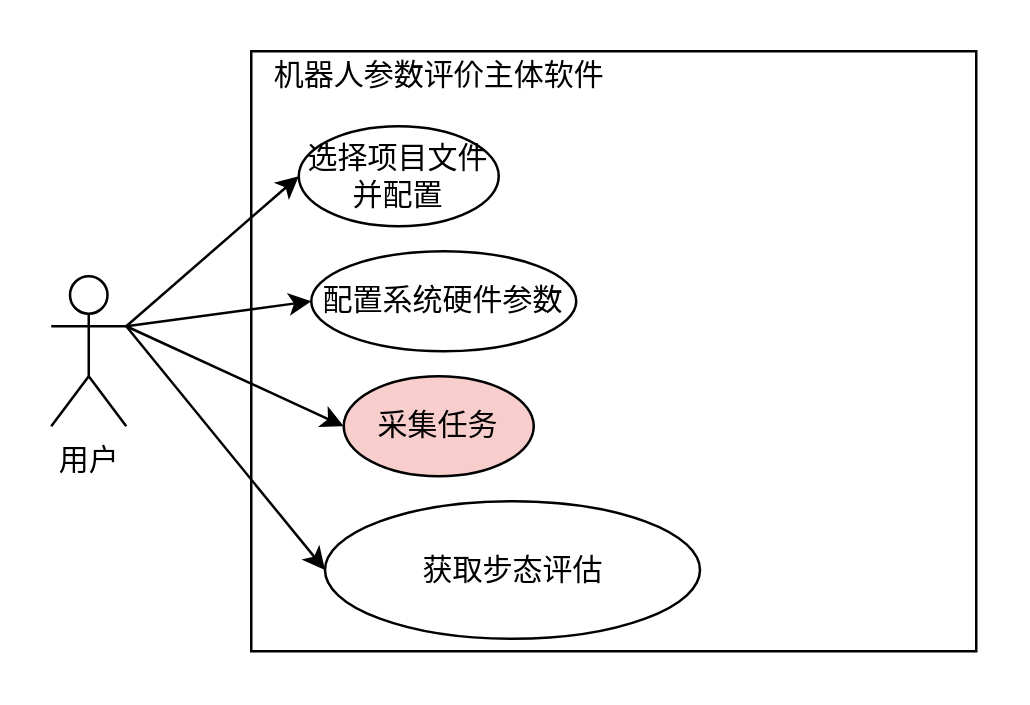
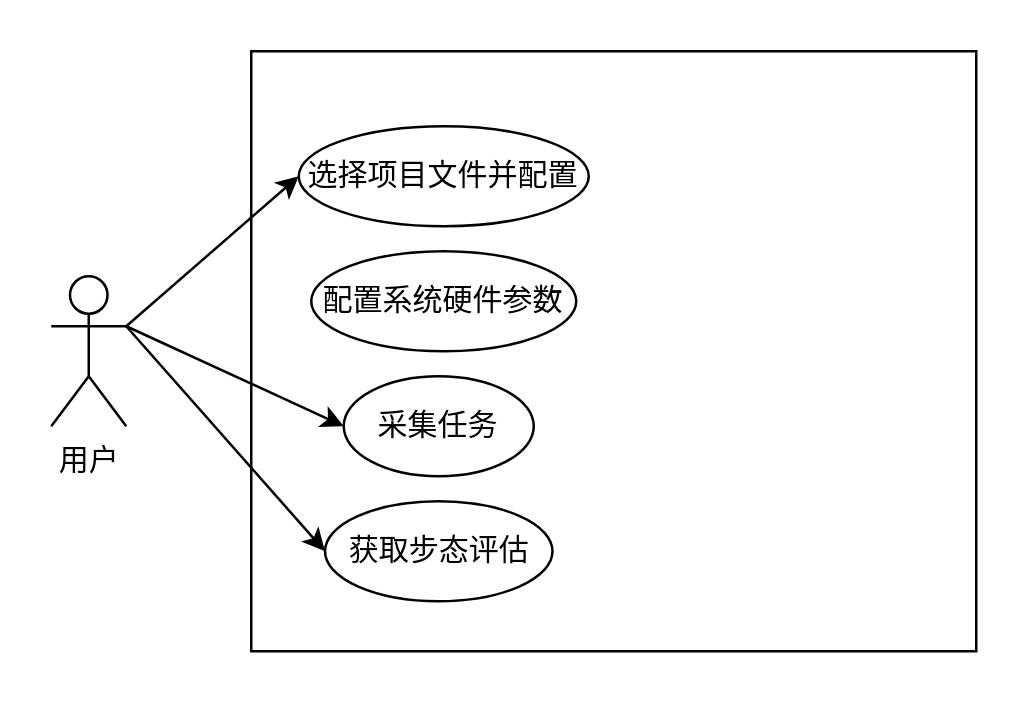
  <mxCell id="0" />
  <mxCell id="1" parent="0" />
  <mxCell id="2" value="用户" style="shape=umlActor;verticalLabelPosition=bottom;verticalAlign=top;html=1;outlineConnect=0;" vertex="1" parent="1"><mxGeometry x="20" y="110" width="30" height="60" as="geometry" /></mxCell>
  <mxCell id="3" value="" style="rounded=0;whiteSpace=wrap;html=1;" vertex="1" parent="1"><mxGeometry x="100" y="20" width="290" height="240" as="geometry" /></mxCell>
- <mxCell id="4" value="机器人参数评价主体软件" style="text;html=1;align=center;verticalAlign=middle;resizable=0;points=[];autosize=1;strokeColor=none;fillColor=none;" vertex="1" parent="1"><mxGeometry x="100" y="20" width="150" height="20" as="geometry" /></mxCell>
- <mxCell id="5" value="选择项目文件并配置" style="ellipse;whiteSpace=wrap;html=1;" vertex="1" parent="1"><mxGeometry x="119" y="50" width="80" height="40" as="geometry" /></mxCell>
+ <mxCell id="5" value="选择项目文件并配置" style="ellipse;whiteSpace=wrap;html=1;" vertex="1" parent="1"><mxGeometry x="119" y="50" width="116" height="40" as="geometry" /></mxCell>
  <mxCell id="6" value="配置系统硬件参数" style="ellipse;whiteSpace=wrap;html=1;" vertex="1" parent="1"><mxGeometry x="124" y="100" width="106" height="40" as="geometry" /></mxCell>
- <mxCell id="7" value="采集任务" style="ellipse;whiteSpace=wrap;html=1;fillColor=#f8cecc;" vertex="1" parent="1"><mxGeometry x="137" y="150" width="76" height="40" as="geometry" /></mxCell>
- <mxCell id="8" value="获取步态评估" style="ellipse;whiteSpace=wrap;html=1;" vertex="1" parent="1"><mxGeometry x="129.5" y="200" width="150" height="55" as="geometry" /></mxCell>
+ <mxCell id="7" value="采集任务" style="ellipse;whiteSpace=wrap;html=1;" vertex="1" parent="1"><mxGeometry x="137" y="150" width="76" height="40" as="geometry" /></mxCell>
+ <mxCell id="8" value="获取步态评估" style="ellipse;whiteSpace=wrap;html=1;" vertex="1" parent="1"><mxGeometry x="129.5" y="200" width="91" height="40" as="geometry" /></mxCell>
  <mxCell id="9" value="" style="endArrow=classic;html=1;rounded=0;exitX=1;exitY=0.333;exitDx=0;exitDy=0;exitPerimeter=0;entryX=0;entryY=0.5;entryDx=0;entryDy=0;" edge="1" parent="1" source="2" target="5"><mxGeometry width="50" height="50" relative="1" as="geometry"><mxPoint x="30" y="100" as="sourcePoint" /><mxPoint x="80" y="50" as="targetPoint" /></mxGeometry></mxCell>
- <mxCell id="10" value="" style="endArrow=classic;html=1;rounded=0;exitX=1;exitY=0.333;exitDx=0;exitDy=0;exitPerimeter=0;entryX=0;entryY=0.5;entryDx=0;entryDy=0;" edge="1" parent="1" source="2" target="6"><mxGeometry width="50" height="50" relative="1" as="geometry"><mxPoint x="60" y="140" as="sourcePoint" /><mxPoint x="129" y="80" as="targetPoint" /></mxGeometry></mxCell>
  <mxCell id="11" value="" style="endArrow=classic;html=1;rounded=0;entryX=0;entryY=0.5;entryDx=0;entryDy=0;" edge="1" parent="1" target="7"><mxGeometry width="50" height="50" relative="1" as="geometry"><mxPoint x="50" y="130" as="sourcePoint" /><mxPoint x="139" y="90" as="targetPoint" /></mxGeometry></mxCell>
  <mxCell id="12" value="" style="endArrow=classic;html=1;rounded=0;entryX=0;entryY=0.5;entryDx=0;entryDy=0;" edge="1" parent="1" target="8"><mxGeometry width="50" height="50" relative="1" as="geometry"><mxPoint x="50" y="130" as="sourcePoint" /><mxPoint x="149" y="100" as="targetPoint" /></mxGeometry></mxCell>
